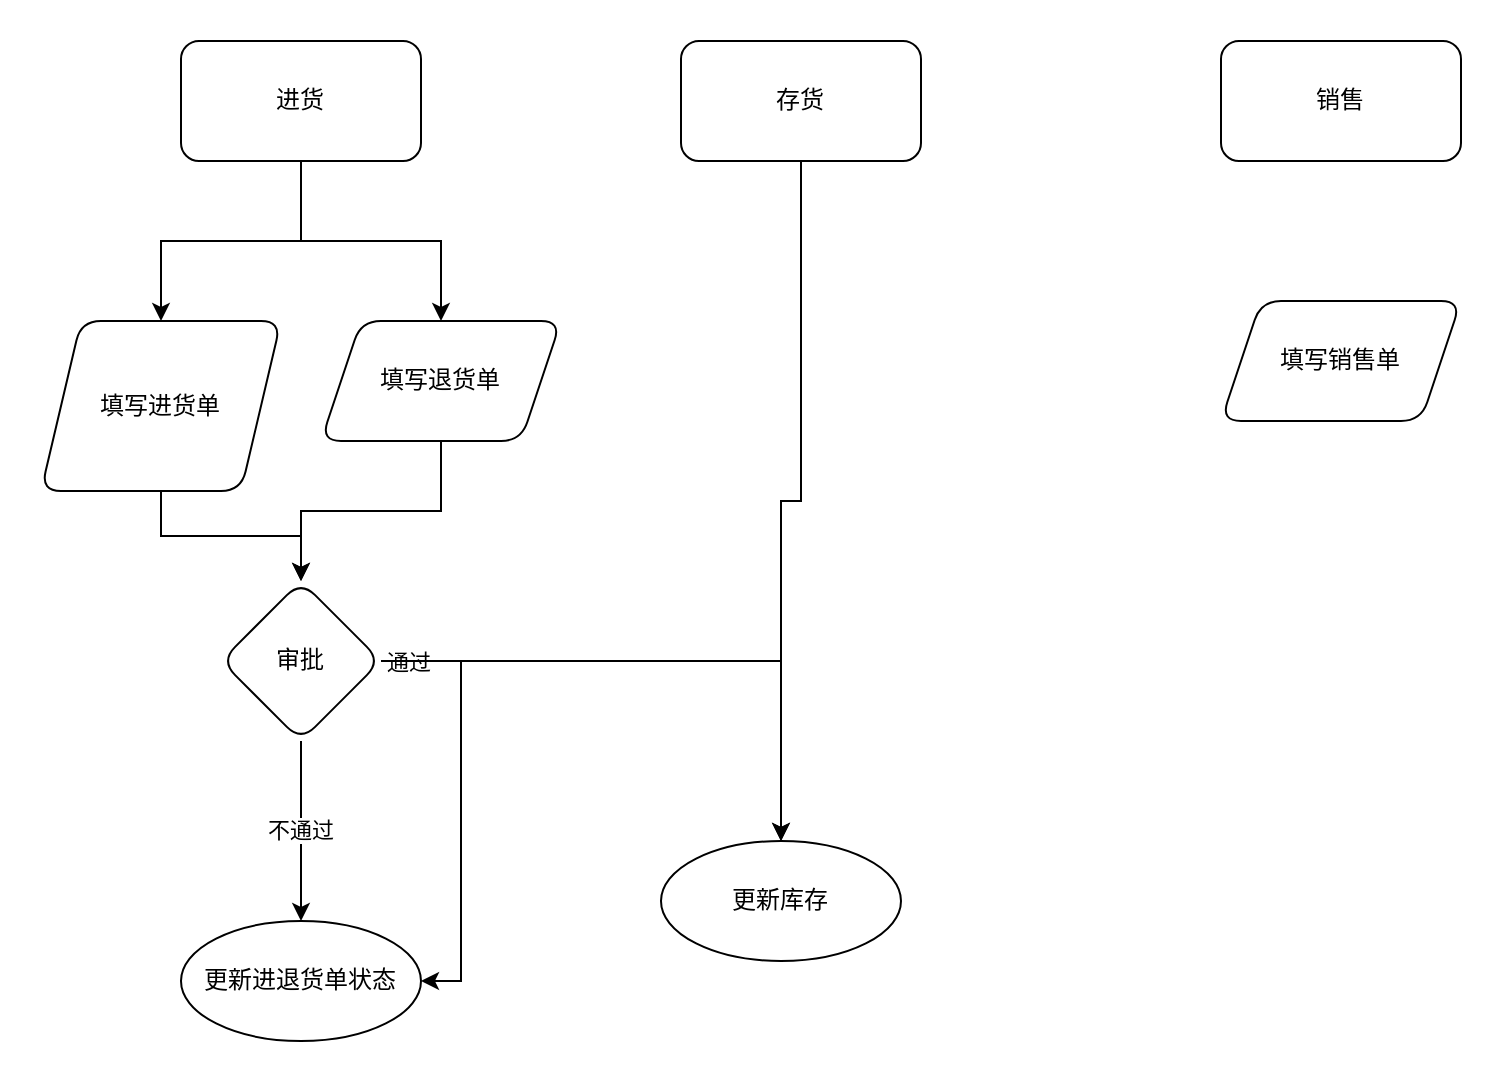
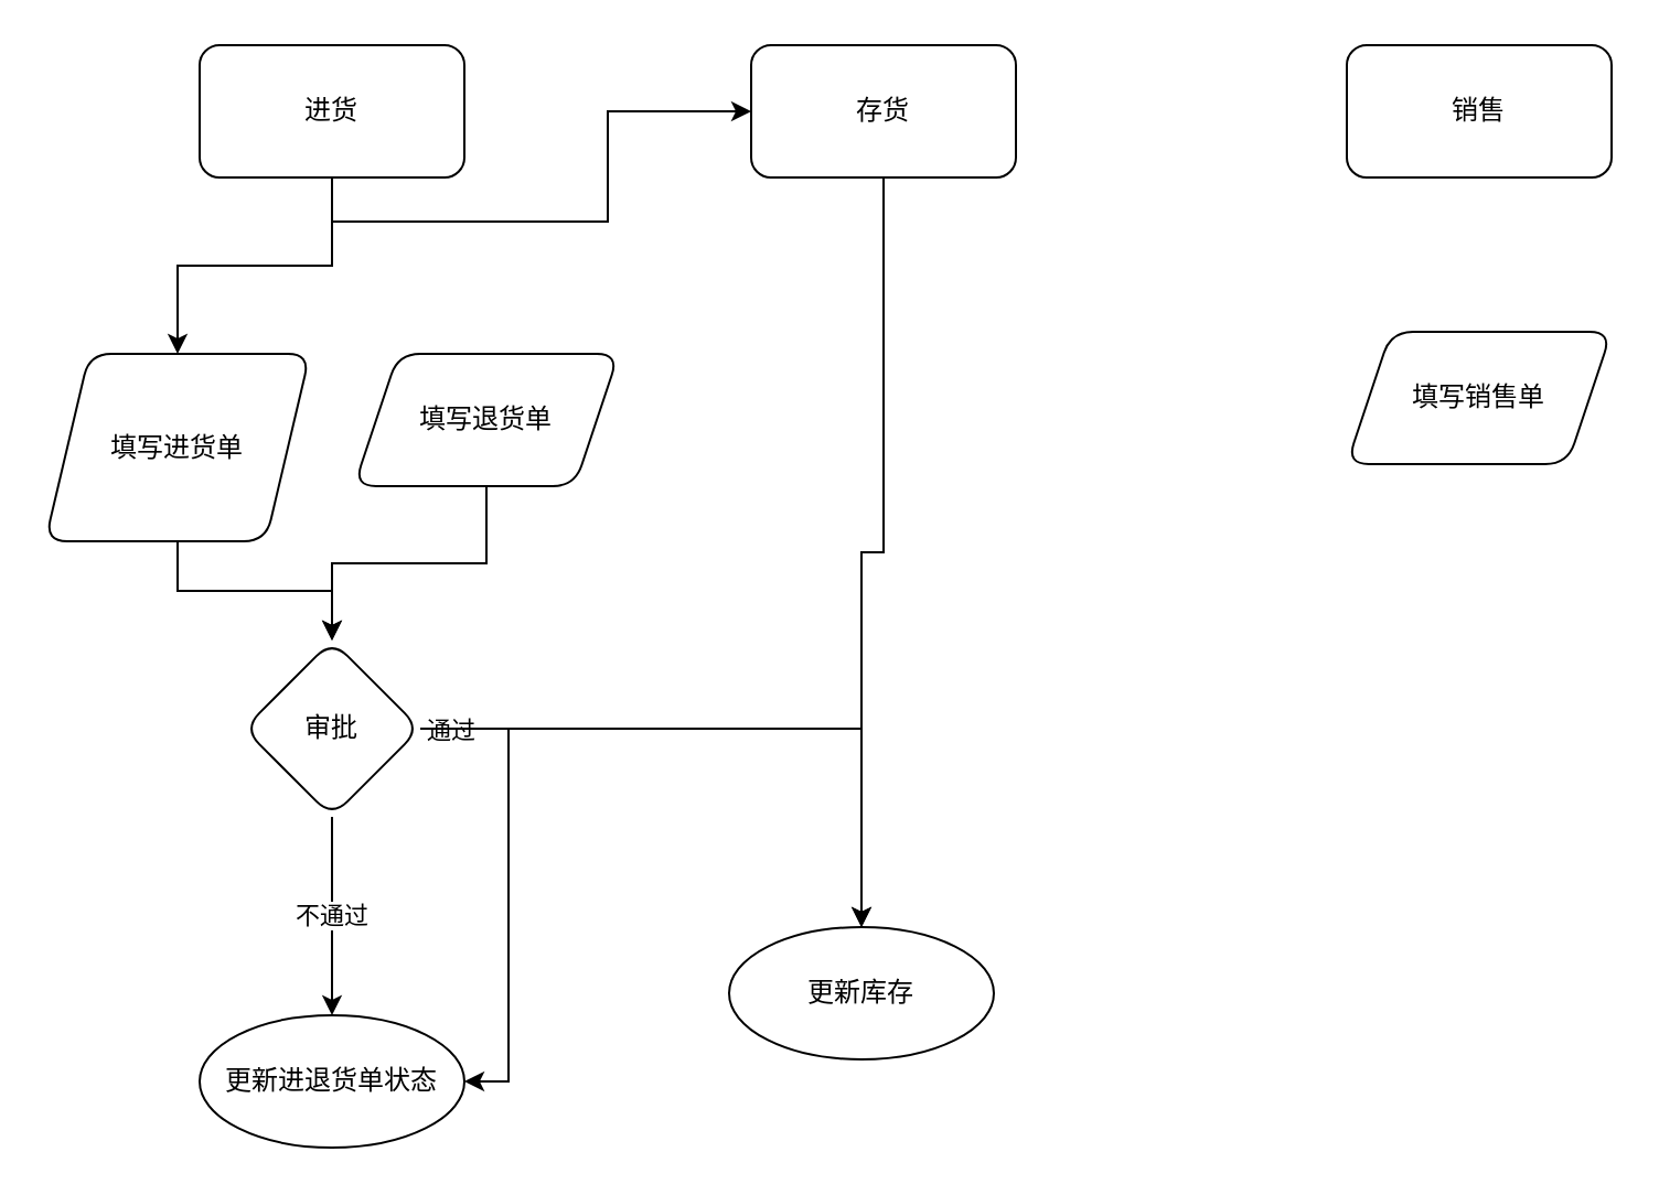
  <mxCell id="0" />
  <mxCell id="1" parent="0" />
  <mxCell id="2" value="销售" style="rounded=1;whiteSpace=wrap;html=1;" vertex="1" parent="1"><mxGeometry x="610" y="20" width="120" height="60" as="geometry" /></mxCell>
  <mxCell id="3" value="" style="edgeStyle=orthogonalEdgeStyle;rounded=0;orthogonalLoop=1;jettySize=auto;html=1;" edge="1" parent="1" source="5" target="9"><mxGeometry relative="1" as="geometry" /></mxCell>
- <mxCell id="4" style="edgeStyle=orthogonalEdgeStyle;rounded=0;orthogonalLoop=1;jettySize=auto;html=1;exitX=0.5;exitY=1;exitDx=0;exitDy=0;entryX=0.5;entryY=0;entryDx=0;entryDy=0;" edge="1" parent="1" source="5" target="18"><mxGeometry relative="1" as="geometry" /></mxCell>
+ <mxCell id="4" style="edgeStyle=orthogonalEdgeStyle;rounded=0;orthogonalLoop=1;jettySize=auto;html=1;exitX=0.5;exitY=1;exitDx=0;exitDy=0;" edge="1" parent="1" source="5" target="7"><mxGeometry relative="1" as="geometry" /></mxCell>
  <mxCell id="5" value="进货" style="rounded=1;whiteSpace=wrap;html=1;" vertex="1" parent="1"><mxGeometry x="90" y="20" width="120" height="60" as="geometry" /></mxCell>
  <mxCell id="6" value="" style="edgeStyle=orthogonalEdgeStyle;rounded=0;orthogonalLoop=1;jettySize=auto;html=1;" edge="1" parent="1" source="7" target="15"><mxGeometry relative="1" as="geometry" /></mxCell>
  <mxCell id="7" value="存货" style="rounded=1;whiteSpace=wrap;html=1;" vertex="1" parent="1"><mxGeometry x="340" y="20" width="120" height="60" as="geometry" /></mxCell>
  <mxCell id="8" value="" style="edgeStyle=orthogonalEdgeStyle;rounded=0;orthogonalLoop=1;jettySize=auto;html=1;" edge="1" parent="1" source="9" target="14"><mxGeometry relative="1" as="geometry" /></mxCell>
  <mxCell id="9" value="填写进货单" style="shape=parallelogram;perimeter=parallelogramPerimeter;whiteSpace=wrap;html=1;fixedSize=1;rounded=1;" vertex="1" parent="1"><mxGeometry x="20" y="160" width="120" height="85" as="geometry" /></mxCell>
  <mxCell id="10" style="edgeStyle=orthogonalEdgeStyle;rounded=0;orthogonalLoop=1;jettySize=auto;html=1;exitX=1;exitY=0.5;exitDx=0;exitDy=0;" edge="1" parent="1" source="14" target="15"><mxGeometry relative="1" as="geometry" /></mxCell>
  <mxCell id="11" value="通过" style="edgeLabel;html=1;align=center;verticalAlign=middle;resizable=0;points=[];" vertex="1" connectable="0" parent="10"><mxGeometry x="-0.519" relative="1" as="geometry"><mxPoint x="-57" as="offset" /></mxGeometry></mxCell>
  <mxCell id="12" value="不通过" style="edgeStyle=orthogonalEdgeStyle;rounded=0;orthogonalLoop=1;jettySize=auto;html=1;" edge="1" parent="1" source="14" target="16"><mxGeometry relative="1" as="geometry" /></mxCell>
  <mxCell id="13" style="edgeStyle=orthogonalEdgeStyle;rounded=0;orthogonalLoop=1;jettySize=auto;html=1;exitX=1;exitY=0.5;exitDx=0;exitDy=0;entryX=1;entryY=0.5;entryDx=0;entryDy=0;" edge="1" parent="1" source="14" target="16"><mxGeometry relative="1" as="geometry" /></mxCell>
  <mxCell id="14" value="审批" style="rhombus;whiteSpace=wrap;html=1;rounded=1;" vertex="1" parent="1"><mxGeometry x="110" y="290" width="80" height="80" as="geometry" /></mxCell>
  <mxCell id="15" value="更新库存" style="ellipse;whiteSpace=wrap;html=1;rounded=1;" vertex="1" parent="1"><mxGeometry x="330" y="420" width="120" height="60" as="geometry" /></mxCell>
  <mxCell id="16" value="更新进退货单状态" style="ellipse;whiteSpace=wrap;html=1;rounded=1;" vertex="1" parent="1"><mxGeometry x="90" y="460" width="120" height="60" as="geometry" /></mxCell>
  <mxCell id="17" style="edgeStyle=orthogonalEdgeStyle;rounded=0;orthogonalLoop=1;jettySize=auto;html=1;exitX=0.5;exitY=1;exitDx=0;exitDy=0;entryX=0.5;entryY=0;entryDx=0;entryDy=0;" edge="1" parent="1" source="18" target="14"><mxGeometry relative="1" as="geometry" /></mxCell>
  <mxCell id="18" value="填写退货单" style="shape=parallelogram;perimeter=parallelogramPerimeter;whiteSpace=wrap;html=1;fixedSize=1;rounded=1;" vertex="1" parent="1"><mxGeometry x="160" y="160" width="120" height="60" as="geometry" /></mxCell>
  <mxCell id="19" value="填写销售单" style="shape=parallelogram;perimeter=parallelogramPerimeter;whiteSpace=wrap;html=1;fixedSize=1;rounded=1;" vertex="1" parent="1"><mxGeometry x="610" y="150" width="120" height="60" as="geometry" /></mxCell>
